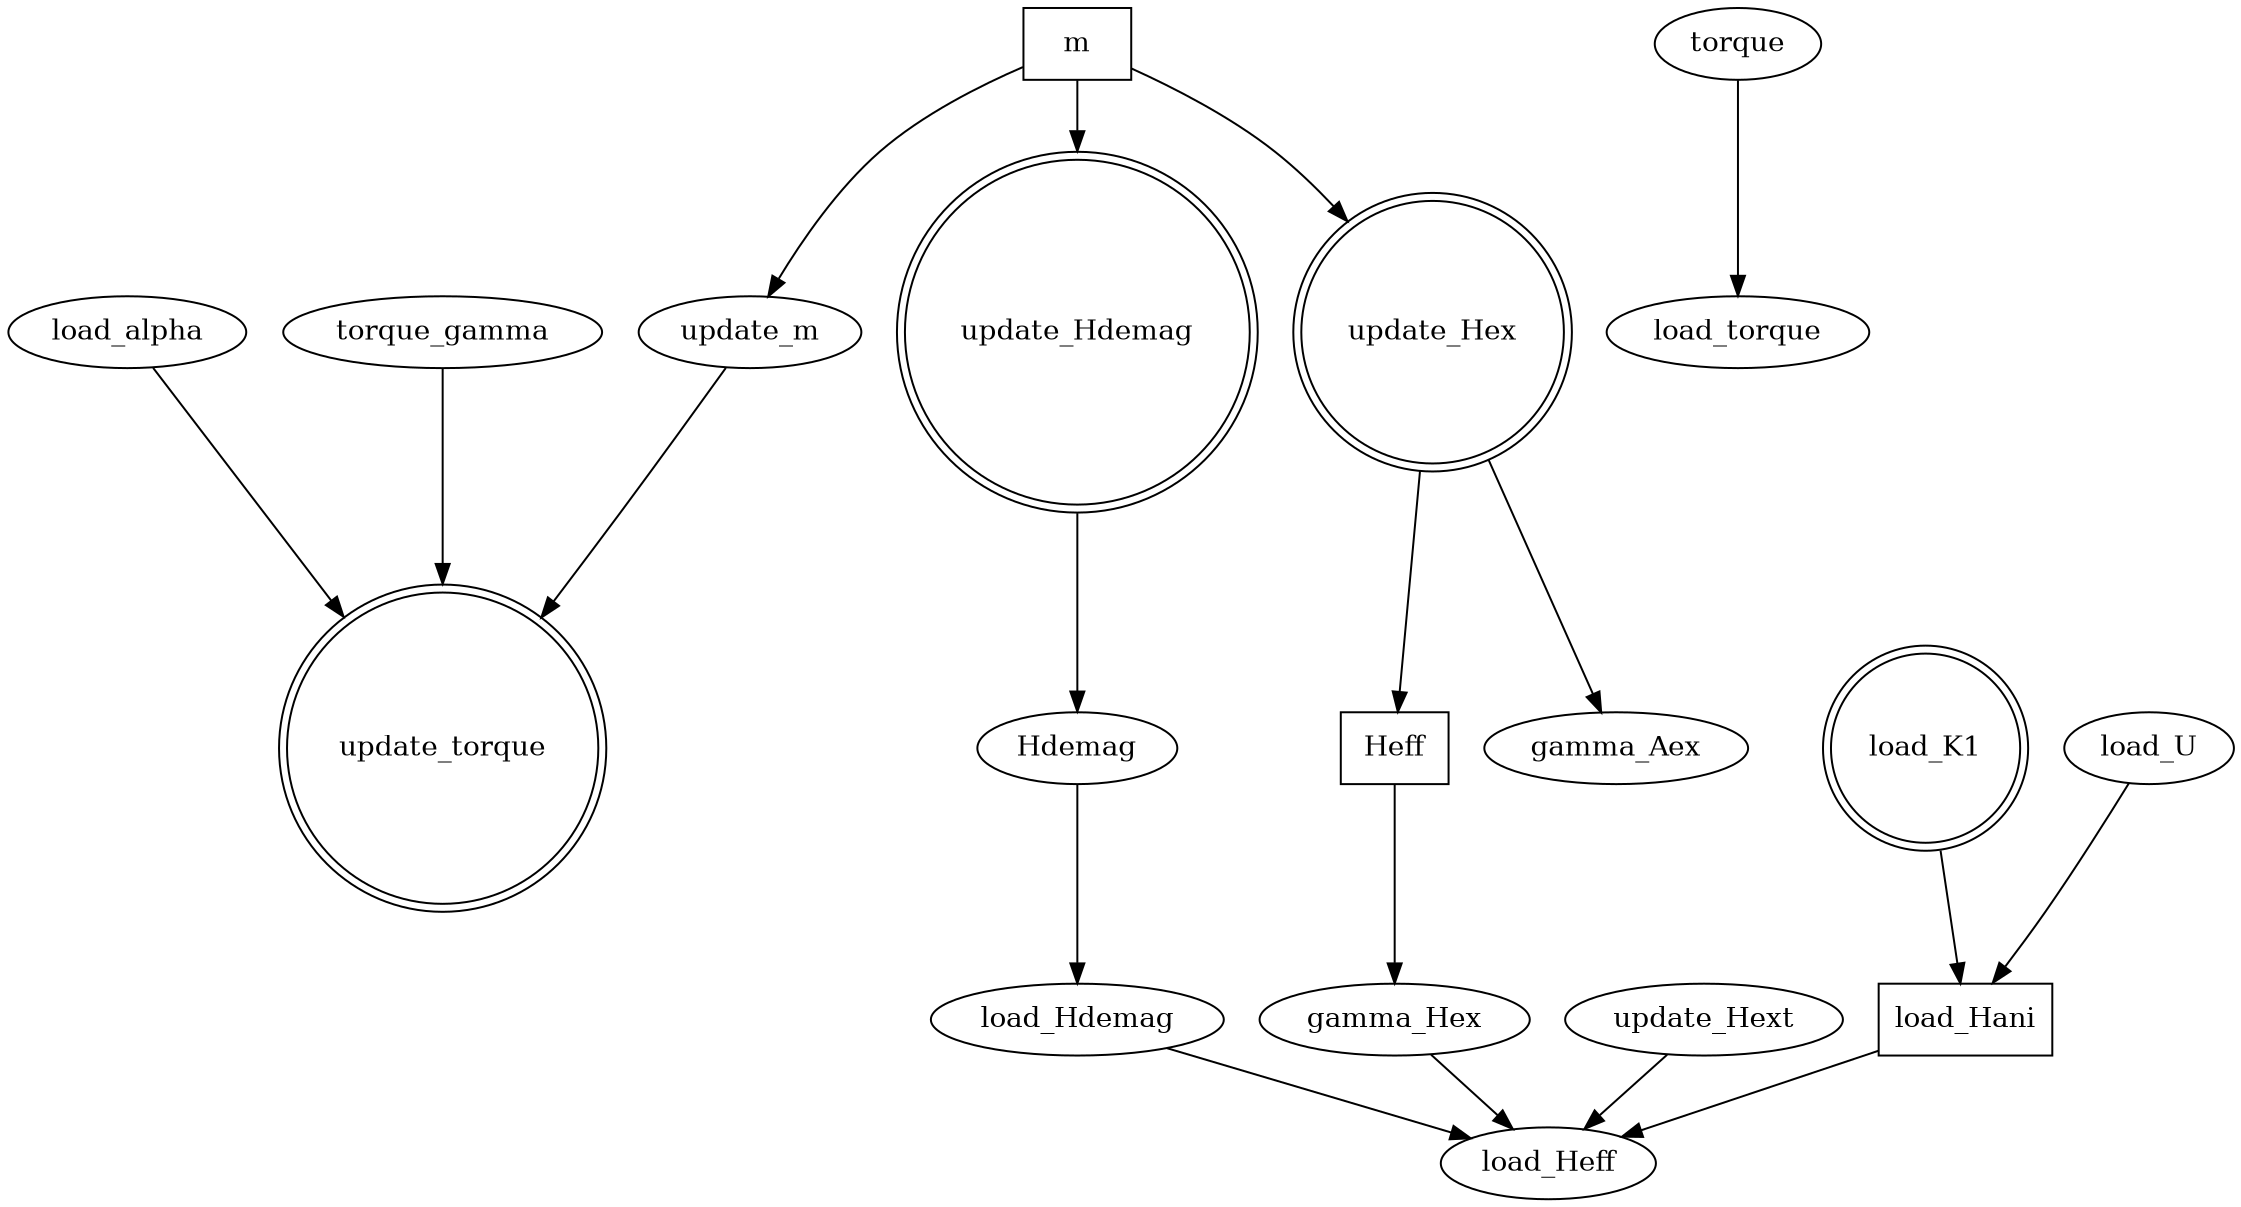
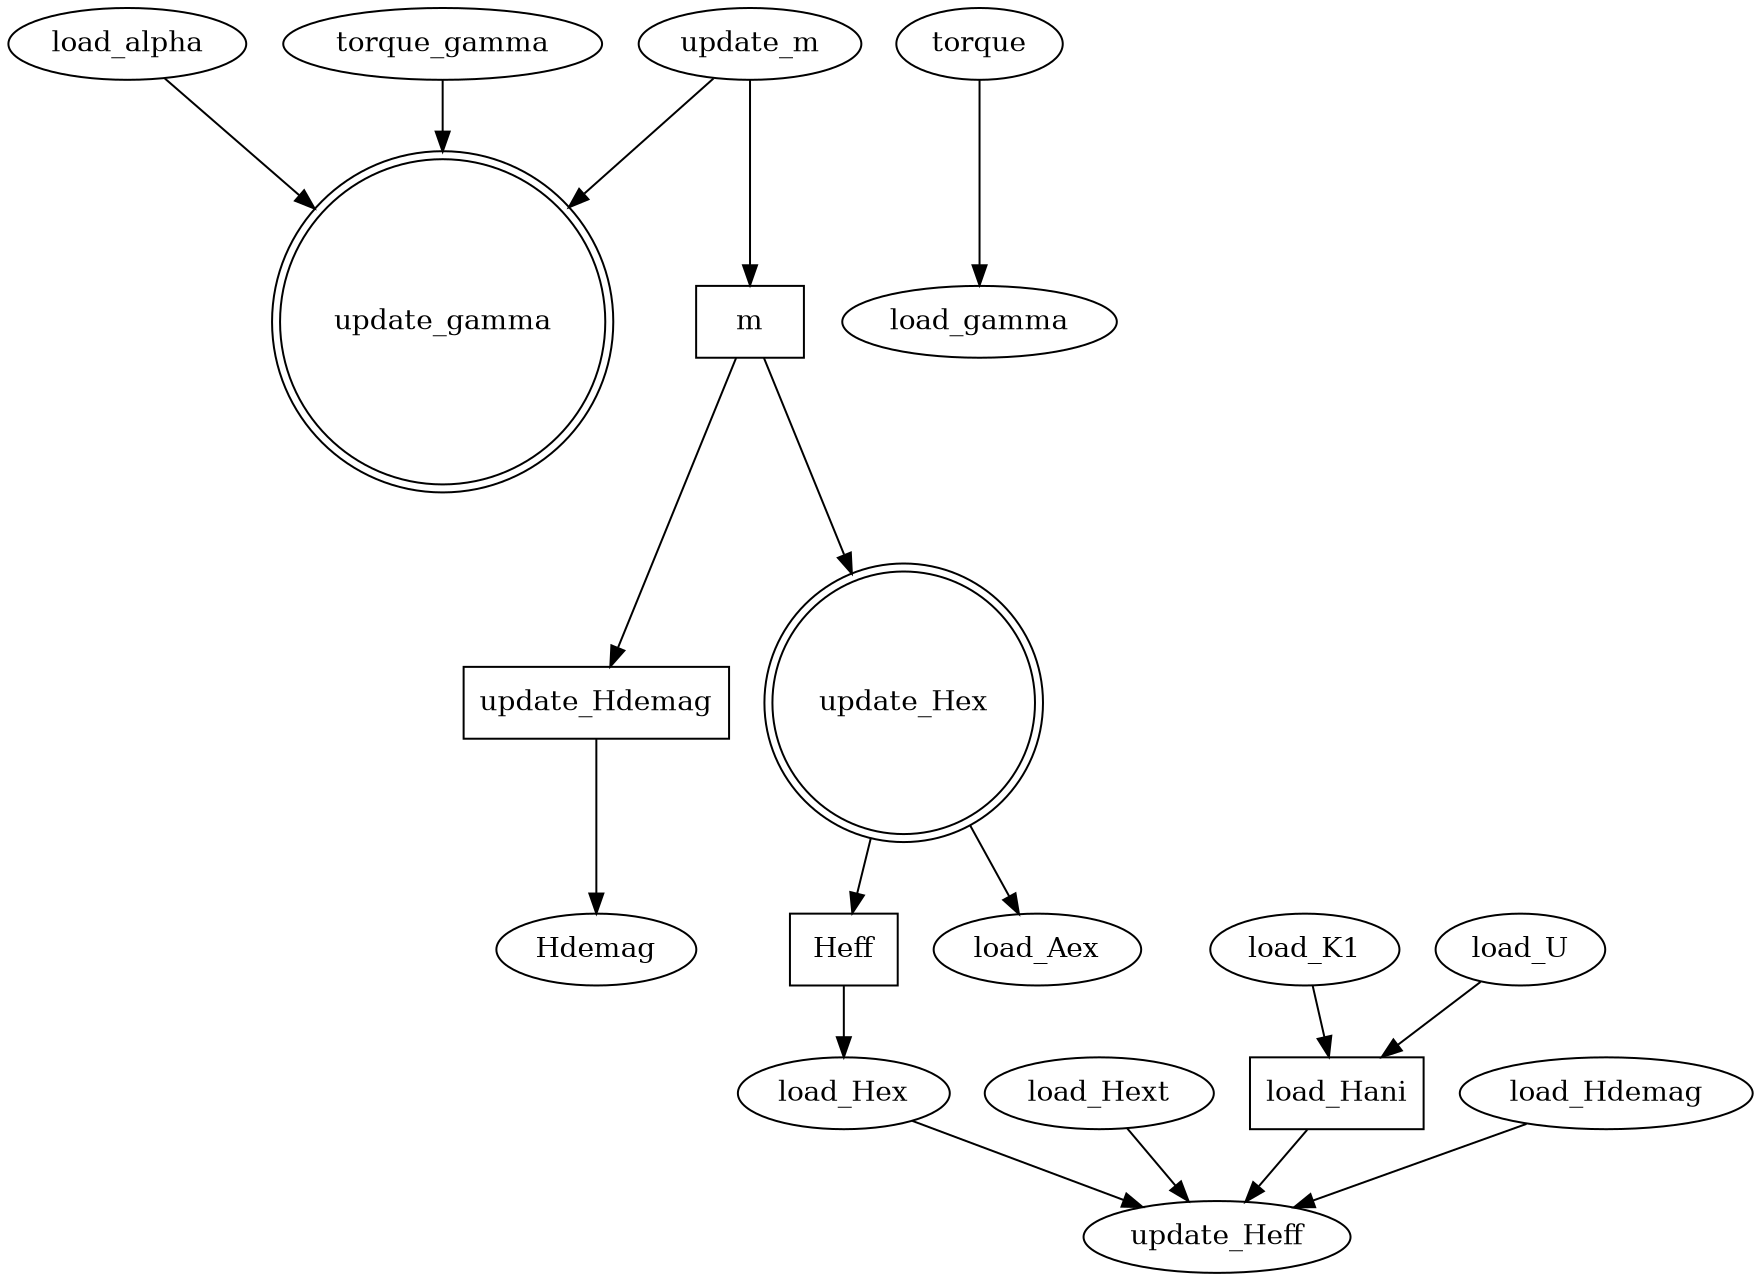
  digraph {
    rankdir=TB
    node [shape=oval]
-   update_torque [shape=doublecircle]
+   update_torque [shape=doublecircle label=update_gamma]
    torque [shape=ellipse]
-   load_torque [rank=sink]
+   load_torque [rank=sink label=load_gamma]
    load_alpha
    n5 [label=torque_gamma]
-   load_Hext [label=update_Hext]
-   load_Heff
+   load_Hext
+   load_Heff [label=update_Heff]
    m [rank=source shape=rect]
    n9 [label=update_m]
-   update_Hdemag [shape=doublecircle]
+   update_Hdemag [shape=box]
    update_Hex [shape=doublecircle]
    Hdemag [shape=ellipse]
    n13 [label=Heff shape=rect]
-   load_Aex [label=gamma_Aex]
+   load_Aex
    load_Hani [shape=box]
-   load_K1 [shape=doublecircle]
+   load_K1
    load_U
    load_Hdemag
-   load_Hex [label=gamma_Hex]
+   load_Hex
    torque -> load_torque
    load_alpha -> update_torque
    n5 -> update_torque
    load_Hext -> load_Heff
-   m -> n9
+   n9 -> m
    m -> update_Hdemag
    m -> update_Hex
    n9 -> update_torque
    update_Hdemag -> Hdemag
    update_Hex -> n13
    update_Hex -> load_Aex
-   Hdemag -> load_Hdemag
    n13 -> load_Hex
    load_Hani -> load_Heff
    load_K1 -> load_Hani
    load_U -> load_Hani
    load_Hdemag -> load_Heff
    load_Hex -> load_Heff
  }
